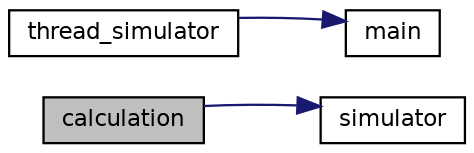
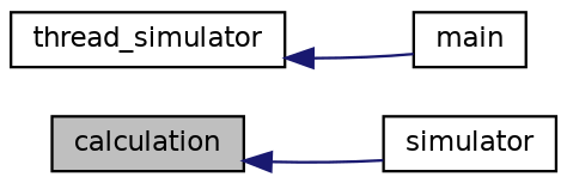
  digraph {
    rankdir=LR
    node [color=black fillcolor=white fontname=Helvetica fontsize=10 shape=record style=filled]
    edge [color=midnightblue dir=back fontname=Helvetica fontsize=10 labelfontname=Helvetica labelfontsize=10 style=solid]
    n1 [fillcolor=grey75 fontcolor=black height=0.2 label=calculation width=0.4]
    n2 [height=0.2 label=simulator width=0.4]
    n3 [height=0.2 label=thread_simulator width=0.4]
    n4 [height=0.2 label=main width=0.4]
-   n2 -> n1
-   n4 -> n3
+   n1 -> n2
+   n3 -> n4
  }
